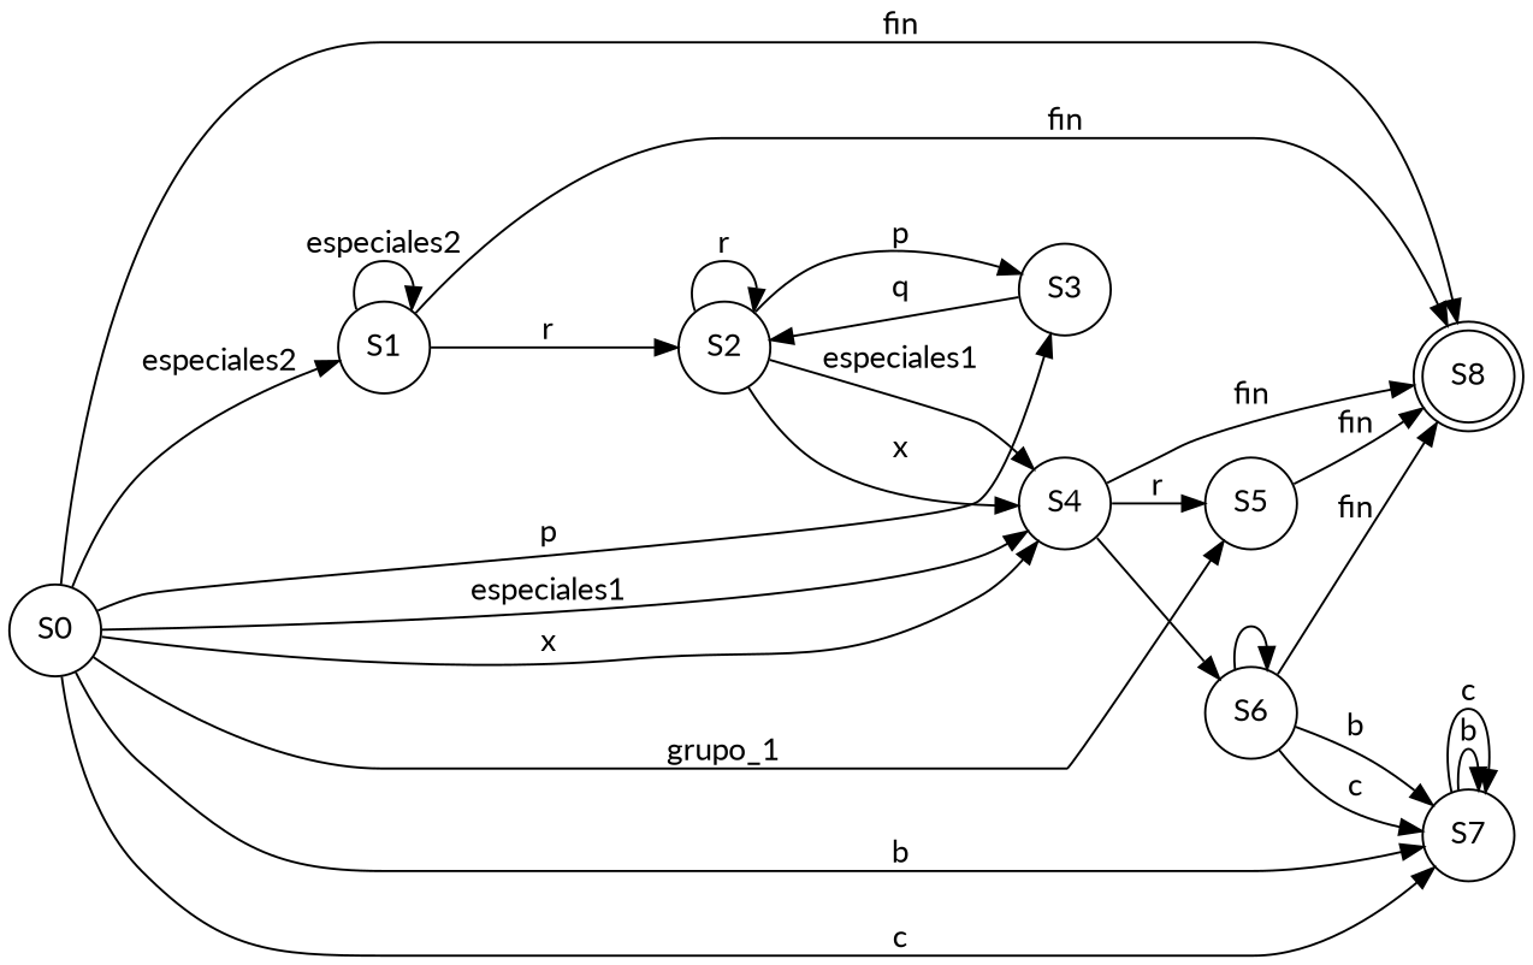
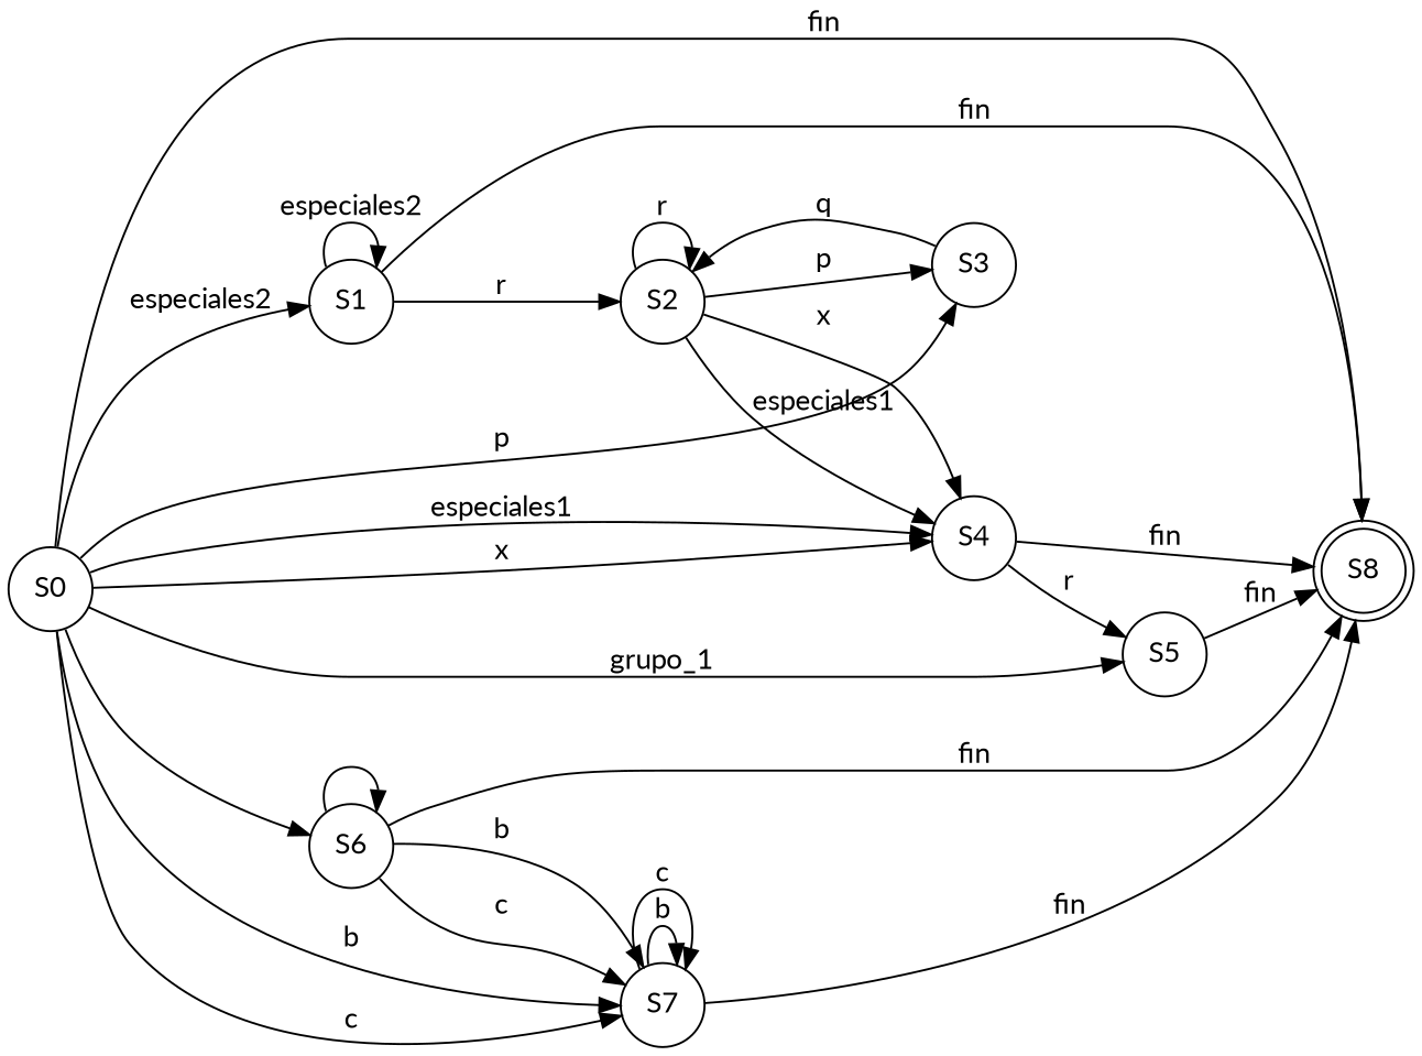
  digraph {
    fontname=Lato
    rankdir=LR
    node [fontname=Lato shape=circle]
    edge [fontname=Lato]
    S8 [shape=doublecircle]
    S0
    S1
    S3
    S4
    S5
    S6
    S7
    S2
    S0 -> S8 [label=fin]
    S0 -> S1 [label=especiales2]
    S0 -> S3 [label=p]
    S0 -> S4 [label=especiales1]
    S0 -> S4 [label=x]
    S0 -> S5 [label=grupo_1]
-   S4 -> S6 [label="\n"]
+   S0 -> S6 [label="\n"]
    S0 -> S7 [label=b]
    S0 -> S7 [label=c]
    S1 -> S8 [label=fin]
    S1 -> S1 [label=especiales2]
    S1 -> S2 [label=r]
    S3 -> S2 [label=q]
    S4 -> S8 [label=fin]
    S4 -> S5 [label=r]
    S5 -> S8 [label=fin]
    S6 -> S8 [label=fin]
    S6 -> S6 [label="\n"]
    S6 -> S7 [label=b]
    S6 -> S7 [label=c]
+   S7 -> S8 [label=fin]
    S7 -> S7 [label=b]
    S7 -> S7 [label=c]
    S2 -> S3 [label=p]
    S2 -> S4 [label=especiales1]
    S2 -> S4 [label=x]
    S2 -> S2 [label=r]
  }
